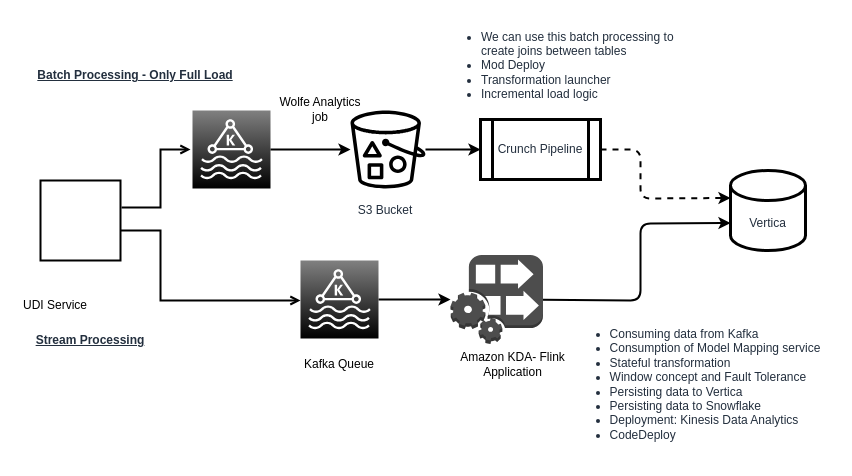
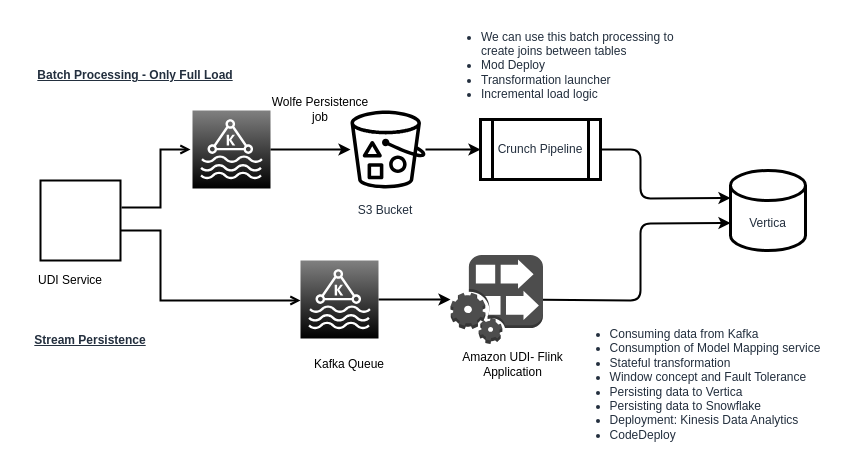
  <mxCell id="0" />
  <mxCell id="1" parent="0" />
  <mxCell id="2" value="" style="edgeStyle=orthogonalEdgeStyle;rounded=0;orthogonalLoop=1;jettySize=auto;html=1;endArrow=open;endFill=0;strokeWidth=2;exitX=1.013;exitY=0.338;exitDx=0;exitDy=0;exitPerimeter=0;" parent="1" source="17" edge="1"><mxGeometry relative="1" as="geometry"><mxPoint x="118" y="149" as="sourcePoint" /><mxPoint x="190" y="149" as="targetPoint" /><Array as="points"><mxPoint x="160" y="207" /><mxPoint x="160" y="149" /></Array></mxGeometry></mxCell>
- <mxCell id="3" value="UDI Service" style="text;html=1;strokeColor=none;fillColor=none;align=center;verticalAlign=middle;whiteSpace=wrap;rounded=0;" parent="1" vertex="1"><mxGeometry x="15" y="295" width="80" height="20" as="geometry" /></mxCell>
- <mxCell id="4" value="Wolfe Analytics job" style="text;html=1;strokeColor=none;fillColor=none;align=center;verticalAlign=middle;whiteSpace=wrap;rounded=0;" parent="1" vertex="1"><mxGeometry x="270" y="99" width="100" height="20" as="geometry" /></mxCell>
+ <mxCell id="3" value="UDI Service" style="text;html=1;strokeColor=none;fillColor=none;align=center;verticalAlign=middle;whiteSpace=wrap;rounded=0;" parent="1" vertex="1"><mxGeometry x="30" y="270" width="80" height="20" as="geometry" /></mxCell>
+ <mxCell id="4" value="Wolfe Persistence job" style="text;html=1;strokeColor=none;fillColor=none;align=center;verticalAlign=middle;whiteSpace=wrap;rounded=0;" parent="1" vertex="1"><mxGeometry x="270" y="99" width="100" height="20" as="geometry" /></mxCell>
  <mxCell id="5" value="" style="endArrow=classic;html=1;strokeColor=#000000;fontColor=#232F3E;strokeWidth=2;" parent="1" source="18" target="24" edge="1"><mxGeometry width="50" height="50" relative="1" as="geometry"><mxPoint x="310" y="410" as="sourcePoint" /><mxPoint x="460" y="410" as="targetPoint" /></mxGeometry></mxCell>
  <mxCell id="6" value="" style="endArrow=classic;html=1;strokeColor=#000000;fontColor=#232F3E;strokeWidth=2;entryX=0;entryY=0.5;entryDx=0;entryDy=0;" parent="1" source="19" target="7" edge="1"><mxGeometry width="50" height="50" relative="1" as="geometry"><mxPoint x="315" y="148.5" as="sourcePoint" /><mxPoint x="367" y="148.5" as="targetPoint" /></mxGeometry></mxCell>
  <mxCell id="7" value="Crunch Pipeline" style="shape=process;whiteSpace=wrap;html=1;backgroundOutline=1;dashed=0;labelBackgroundColor=#ffffff;strokeColor=#000000;strokeWidth=3;fontColor=#232F3E;fillColor=#FFFFFF;gradientColor=#FFFFFF;" parent="1" vertex="1"><mxGeometry x="480" y="119" width="120" height="60" as="geometry" /></mxCell>
  <mxCell id="8" value="Vertica" style="shape=cylinder3;whiteSpace=wrap;html=1;boundedLbl=1;backgroundOutline=1;size=15;dashed=0;labelBackgroundColor=#ffffff;strokeColor=#000000;strokeWidth=3;fillColor=#FFFFFF;gradientColor=#FFFFFF;fontColor=#232F3E;" parent="1" vertex="1"><mxGeometry x="730" y="170" width="75" height="80" as="geometry" /></mxCell>
- <mxCell id="9" value="" style="endArrow=classic;html=1;strokeColor=#000000;strokeWidth=2;fontColor=#232F3E;entryX=0;entryY=0;entryDx=0;entryDy=27.5;entryPerimeter=0;exitX=1;exitY=0.5;exitDx=0;exitDy=0;dashed=1;" parent="1" source="7" target="8" edge="1"><mxGeometry width="50" height="50" relative="1" as="geometry"><mxPoint x="500" y="420" as="sourcePoint" /><mxPoint x="550" y="370" as="targetPoint" /><Array as="points"><mxPoint x="640" y="149" /><mxPoint x="640" y="198" /></Array></mxGeometry></mxCell>
+ <mxCell id="9" value="" style="endArrow=classic;html=1;strokeColor=#000000;strokeWidth=2;fontColor=#232F3E;entryX=0;entryY=0;entryDx=0;entryDy=27.5;entryPerimeter=0;exitX=1;exitY=0.5;exitDx=0;exitDy=0;" parent="1" source="7" target="8" edge="1"><mxGeometry width="50" height="50" relative="1" as="geometry"><mxPoint x="500" y="420" as="sourcePoint" /><mxPoint x="550" y="370" as="targetPoint" /><Array as="points"><mxPoint x="640" y="149" /><mxPoint x="640" y="198" /></Array></mxGeometry></mxCell>
  <mxCell id="10" value="" style="endArrow=classic;html=1;strokeColor=#000000;strokeWidth=2;fontColor=#232F3E;entryX=0;entryY=0;entryDx=0;entryDy=52.5;entryPerimeter=0;" parent="1" source="24" target="8" edge="1"><mxGeometry width="50" height="50" relative="1" as="geometry"><mxPoint x="570" y="410" as="sourcePoint" /><mxPoint x="550" y="370" as="targetPoint" /><Array as="points"><mxPoint x="640" y="300" /><mxPoint x="640" y="223" /></Array></mxGeometry></mxCell>
  <mxCell id="11" value="&lt;div style=&quot;text-align: left&quot;&gt;&lt;ul&gt;&lt;li&gt;Consuming data from Kafka&lt;/li&gt;&lt;li&gt;Consumption of Model Mapping service&lt;/li&gt;&lt;li&gt;Stateful transformation&lt;/li&gt;&lt;li&gt;Window concept and Fault Tolerance&lt;/li&gt;&lt;li&gt;Persisting data to Vertica&lt;/li&gt;&lt;li&gt;Persisting data to Snowflake&lt;/li&gt;&lt;li&gt;Deployment: Kinesis Data Analytics&lt;/li&gt;&lt;li&gt;CodeDeploy&lt;/li&gt;&lt;/ul&gt;&lt;/div&gt;" style="text;html=1;strokeColor=none;fillColor=none;align=center;verticalAlign=middle;whiteSpace=wrap;rounded=0;dashed=0;labelBackgroundColor=#ffffff;fontColor=#232F3E;" parent="1" vertex="1"><mxGeometry x="560" y="314" width="270" height="140" as="geometry" /></mxCell>
  <mxCell id="12" value="&lt;div style=&quot;text-align: left&quot;&gt;&lt;ul&gt;&lt;li&gt;We can use this batch processing to create joins between tables&lt;br&gt;&lt;/li&gt;&lt;li&gt;Mod Deploy&amp;nbsp;&lt;/li&gt;&lt;li&gt;Transformation launcher&lt;/li&gt;&lt;li&gt;Incremental load logic&lt;br&gt;&lt;/li&gt;&lt;/ul&gt;&lt;/div&gt;" style="text;html=1;strokeColor=none;fillColor=none;align=center;verticalAlign=middle;whiteSpace=wrap;rounded=0;dashed=0;labelBackgroundColor=#ffffff;fontColor=#232F3E;" parent="1" vertex="1"><mxGeometry x="440" y="20" width="250" height="90" as="geometry" /></mxCell>
  <mxCell id="13" value="S3 Bucket" style="text;html=1;strokeColor=none;fillColor=none;align=center;verticalAlign=middle;whiteSpace=wrap;rounded=0;dashed=0;labelBackgroundColor=#ffffff;fontColor=#232F3E;" parent="1" vertex="1"><mxGeometry x="345" y="200" width="80" height="20" as="geometry" /></mxCell>
  <mxCell id="14" value="Batch Processing - Only Full Load" style="text;html=1;strokeColor=none;fillColor=none;align=center;verticalAlign=middle;whiteSpace=wrap;rounded=0;dashed=0;labelBackgroundColor=#ffffff;fontColor=#232F3E;fontStyle=5" parent="1" vertex="1"><mxGeometry x="30" y="65" width="210" height="20" as="geometry" /></mxCell>
- <mxCell id="15" value="Stream Processing" style="text;html=1;strokeColor=none;fillColor=none;align=center;verticalAlign=middle;whiteSpace=wrap;rounded=0;dashed=0;labelBackgroundColor=#ffffff;fontColor=#232F3E;fontStyle=5" parent="1" vertex="1"><mxGeometry x="20" y="330" width="140" height="20" as="geometry" /></mxCell>
- <mxCell id="16" value="Kafka Queue" style="text;html=1;strokeColor=none;fillColor=none;align=center;verticalAlign=middle;whiteSpace=wrap;rounded=0;" parent="1" vertex="1"><mxGeometry x="289" y="354" width="100" height="20" as="geometry" /></mxCell>
+ <mxCell id="15" value="Stream Persistence" style="text;html=1;strokeColor=none;fillColor=none;align=center;verticalAlign=middle;whiteSpace=wrap;rounded=0;dashed=0;labelBackgroundColor=#ffffff;fontColor=#232F3E;fontStyle=5" parent="1" vertex="1"><mxGeometry x="20" y="330" width="140" height="20" as="geometry" /></mxCell>
+ <mxCell id="16" value="Kafka Queue" style="text;html=1;strokeColor=none;fillColor=none;align=center;verticalAlign=middle;whiteSpace=wrap;rounded=0;" parent="1" vertex="1"><mxGeometry x="299" y="354" width="100" height="20" as="geometry" /></mxCell>
  <mxCell id="17" value="" style="whiteSpace=wrap;html=1;aspect=fixed;strokeWidth=2;" parent="1" vertex="1"><mxGeometry x="40" y="180" width="80" height="80" as="geometry" /></mxCell>
  <mxCell id="18" value="" style="outlineConnect=0;fontColor=#232F3E;gradientDirection=north;strokeColor=#ffffff;dashed=0;verticalLabelPosition=bottom;verticalAlign=top;align=center;html=1;fontSize=12;fontStyle=0;aspect=fixed;shape=mxgraph.aws4.resourceIcon;resIcon=mxgraph.aws4.managed_streaming_for_kafka;fillColor=#000000;gradientColor=#808080;" parent="1" vertex="1"><mxGeometry x="300" y="260" width="78" height="78" as="geometry" /></mxCell>
  <mxCell id="19" value="" style="outlineConnect=0;fontColor=#232F3E;gradientColor=none;strokeColor=none;dashed=0;verticalLabelPosition=bottom;verticalAlign=top;align=center;html=1;fontSize=12;fontStyle=0;aspect=fixed;pointerEvents=1;shape=mxgraph.aws4.bucket_with_objects;labelBackgroundColor=#ffffff;fillColor=#000000;" parent="1" vertex="1"><mxGeometry x="350" y="110" width="75" height="78" as="geometry" /></mxCell>
  <mxCell id="20" value="" style="edgeStyle=orthogonalEdgeStyle;rounded=0;orthogonalLoop=1;jettySize=auto;html=1;endArrow=open;endFill=0;strokeWidth=2;" parent="1" target="18" edge="1"><mxGeometry relative="1" as="geometry"><mxPoint x="120" y="230" as="sourcePoint" /><mxPoint x="300" y="410" as="targetPoint" /><Array as="points"><mxPoint x="120" y="230" /><mxPoint x="160" y="230" /><mxPoint x="160" y="300" /></Array></mxGeometry></mxCell>
  <mxCell id="21" value="" style="outlineConnect=0;fontColor=#232F3E;gradientDirection=north;strokeColor=#ffffff;dashed=0;verticalLabelPosition=bottom;verticalAlign=top;align=center;html=1;fontSize=12;fontStyle=0;aspect=fixed;shape=mxgraph.aws4.resourceIcon;resIcon=mxgraph.aws4.managed_streaming_for_kafka;fillColor=#000000;gradientColor=#808080;" parent="1" vertex="1"><mxGeometry x="192" y="110" width="78" height="78" as="geometry" /></mxCell>
  <mxCell id="22" value="" style="endArrow=classic;html=1;strokeColor=#000000;fontColor=#232F3E;strokeWidth=2;entryX=0;entryY=0.5;entryDx=0;entryDy=0;" parent="1" source="21" target="19" edge="1"><mxGeometry width="50" height="50" relative="1" as="geometry"><mxPoint x="280" y="150" as="sourcePoint" /><mxPoint x="330" y="180" as="targetPoint" /></mxGeometry></mxCell>
- <mxCell id="23" value="Amazon KDA- Flink Application" style="text;html=1;strokeColor=none;fillColor=none;align=center;verticalAlign=middle;whiteSpace=wrap;rounded=0;" parent="1" vertex="1"><mxGeometry x="450" y="344" width="125" height="40" as="geometry" /></mxCell>
+ <mxCell id="23" value="Amazon UDI- Flink Application" style="text;html=1;strokeColor=none;fillColor=none;align=center;verticalAlign=middle;whiteSpace=wrap;rounded=0;" parent="1" vertex="1"><mxGeometry x="450" y="344" width="125" height="40" as="geometry" /></mxCell>
  <mxCell id="24" value="" style="outlineConnect=0;dashed=0;verticalLabelPosition=bottom;verticalAlign=top;align=center;html=1;shape=mxgraph.aws3.kinesis_analytics;gradientColor=none;strokeWidth=2;fillColor=#4D4D4D;" parent="1" vertex="1"><mxGeometry x="450" y="254.5" width="92.5" height="89" as="geometry" /></mxCell>
